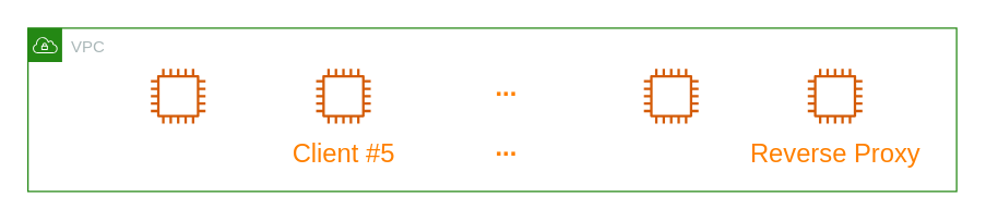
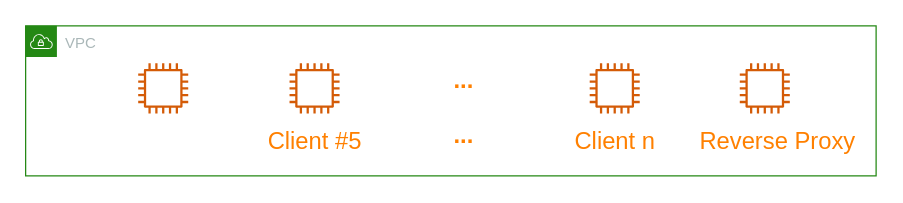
  <mxCell id="0" />
  <mxCell id="1" parent="0" />
  <mxCell id="2" value="VPC" style="points=[[0,0],[0.25,0],[0.5,0],[0.75,0],[1,0],[1,0.25],[1,0.5],[1,0.75],[1,1],[0.75,1],[0.5,1],[0.25,1],[0,1],[0,0.75],[0,0.5],[0,0.25]];outlineConnect=0;gradientColor=none;html=1;whiteSpace=wrap;fontSize=12;fontStyle=0;container=1;pointerEvents=0;collapsible=0;recursiveResize=0;shape=mxgraph.aws4.group;grIcon=mxgraph.aws4.group_vpc;strokeColor=#248814;fillColor=none;verticalAlign=top;align=left;spacingLeft=30;fontColor=#AAB7B8;dashed=0;" parent="1" vertex="1"><mxGeometry x="20" y="20" width="680" height="120" as="geometry" /></mxCell>
  <mxCell id="3" value="" style="sketch=0;outlineConnect=0;fontColor=#232F3E;gradientColor=none;fillColor=#D45B07;strokeColor=none;dashed=0;verticalLabelPosition=bottom;verticalAlign=top;align=center;html=1;fontSize=12;fontStyle=0;aspect=fixed;pointerEvents=1;shape=mxgraph.aws4.instance2;" parent="2" vertex="1"><mxGeometry x="90" y="30" width="40" height="40" as="geometry" /></mxCell>
  <mxCell id="4" value="" style="sketch=0;outlineConnect=0;fontColor=#232F3E;gradientColor=none;fillColor=#D45B07;strokeColor=none;dashed=0;verticalLabelPosition=bottom;verticalAlign=top;align=center;html=1;fontSize=12;fontStyle=0;aspect=fixed;pointerEvents=1;shape=mxgraph.aws4.instance2;" parent="2" vertex="1"><mxGeometry x="211" y="30" width="40" height="40" as="geometry" /></mxCell>
  <mxCell id="5" value="" style="sketch=0;outlineConnect=0;fontColor=#232F3E;gradientColor=none;fillColor=#D45B07;strokeColor=none;dashed=0;verticalLabelPosition=bottom;verticalAlign=top;align=center;html=1;fontSize=12;fontStyle=0;aspect=fixed;pointerEvents=1;shape=mxgraph.aws4.instance2;" parent="2" vertex="1"><mxGeometry x="451" y="30" width="40" height="40" as="geometry" /></mxCell>
  <mxCell id="6" value="&lt;font size=&quot;1&quot;&gt;&lt;b style=&quot;font-size: 19px&quot;&gt;...&lt;/b&gt;&lt;/font&gt;" style="text;html=1;align=center;verticalAlign=middle;resizable=0;points=[];autosize=1;strokeColor=none;fillColor=none;fontColor=#FF8000;" parent="2" vertex="1"><mxGeometry x="335" y="34" width="30" height="20" as="geometry" /></mxCell>
  <mxCell id="7" value="Client #5" style="text;html=1;align=center;verticalAlign=middle;resizable=0;points=[];autosize=1;strokeColor=none;fillColor=none;fontSize=19;fontColor=#FF8000;" parent="2" vertex="1"><mxGeometry x="186" y="78" width="90" height="30" as="geometry" /></mxCell>
  <mxCell id="8" value="&lt;font size=&quot;1&quot;&gt;&lt;b style=&quot;font-size: 19px&quot;&gt;...&lt;/b&gt;&lt;/font&gt;" style="text;html=1;align=center;verticalAlign=middle;resizable=0;points=[];autosize=1;strokeColor=none;fillColor=none;fontColor=#FF8000;" parent="2" vertex="1"><mxGeometry x="335" y="78" width="30" height="20" as="geometry" /></mxCell>
+ <mxCell id="9" value="Client n" style="text;html=1;align=center;verticalAlign=middle;resizable=0;points=[];autosize=1;strokeColor=none;fillColor=none;fontSize=19;fontColor=#FF8000;" parent="2" vertex="1"><mxGeometry x="431" y="78" width="80" height="30" as="geometry" /></mxCell>
  <mxCell id="10" value="" style="sketch=0;outlineConnect=0;fontColor=#232F3E;gradientColor=none;fillColor=#D45B07;strokeColor=none;dashed=0;verticalLabelPosition=bottom;verticalAlign=top;align=center;html=1;fontSize=12;fontStyle=0;aspect=fixed;pointerEvents=1;shape=mxgraph.aws4.instance2;" vertex="1" parent="2"><mxGeometry x="571" y="30" width="40" height="40" as="geometry" /></mxCell>
- <mxCell id="11" value="Reverse Proxy" style="text;html=1;align=center;verticalAlign=middle;resizable=0;points=[];autosize=1;strokeColor=none;fillColor=none;fontSize=19;fontColor=#FF8000;" vertex="1" parent="2"><mxGeometry x="521" y="78" width="140" height="30" as="geometry" /></mxCell>
+ <mxCell id="11" value="Reverse Proxy" style="text;html=1;align=center;verticalAlign=middle;resizable=0;points=[];autosize=1;strokeColor=none;fillColor=none;fontSize=19;fontColor=#FF8000;" vertex="1" parent="2"><mxGeometry x="531" y="78" width="140" height="30" as="geometry" /></mxCell>
